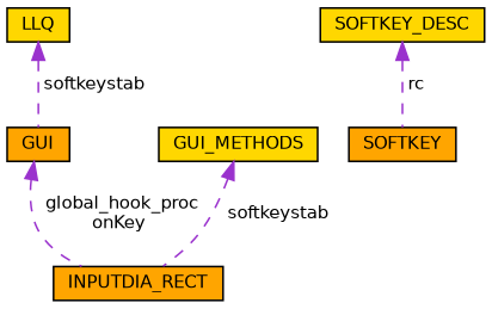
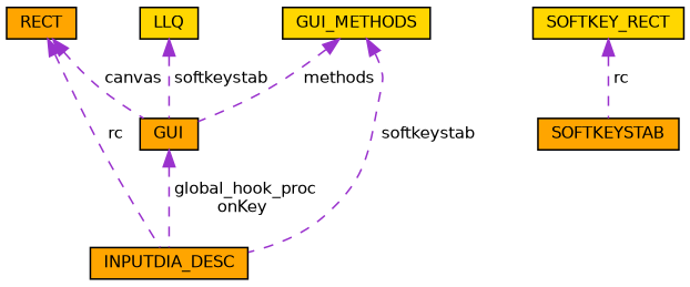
  digraph {
    node [color=black fillcolor=orange fontname=Helvetica fontsize=10 shape=record style=filled]
    edge [color=darkorchid3 dir=back fontname=Helvetica fontsize=10 labelfontname=Helvetica labelfontsize=10 style=dashed]
-   n1 [fontcolor=black height=0.2 label=INPUTDIA_RECT width=0.4]
+   n1 [fontcolor=black height=0.2 label=INPUTDIA_DESC width=0.4]
+   n2 [height=0.2 label=RECT width=0.4]
    n3 [height=0.2 label=GUI width=0.4]
-   n4 [height=0.2 label=SOFTKEY width=0.4]
-   n5 [fillcolor=gold height=0.2 label=SOFTKEY_DESC width=0.4]
+   n4 [height=0.2 label=SOFTKEYSTAB width=0.4]
+   n5 [fillcolor=gold height=0.2 label=SOFTKEY_RECT width=0.4]
    n6 [fillcolor=gold height=0.2 label=GUI_METHODS width=0.4]
    n7 [fillcolor=gold height=0.2 label=LLQ width=0.4]
+   n2 -> n1 [label=" rc"]
+   n2 -> n3 [label=" canvas"]
    n3 -> n1 [label=" global_hook_proc\nonKey"]
    n5 -> n4 [label=" rc"]
    n6 -> n1 [label=" softkeystab"]
+   n6 -> n3 [label=" methods"]
    n7 -> n3 [label=" softkeystab"]
  }
